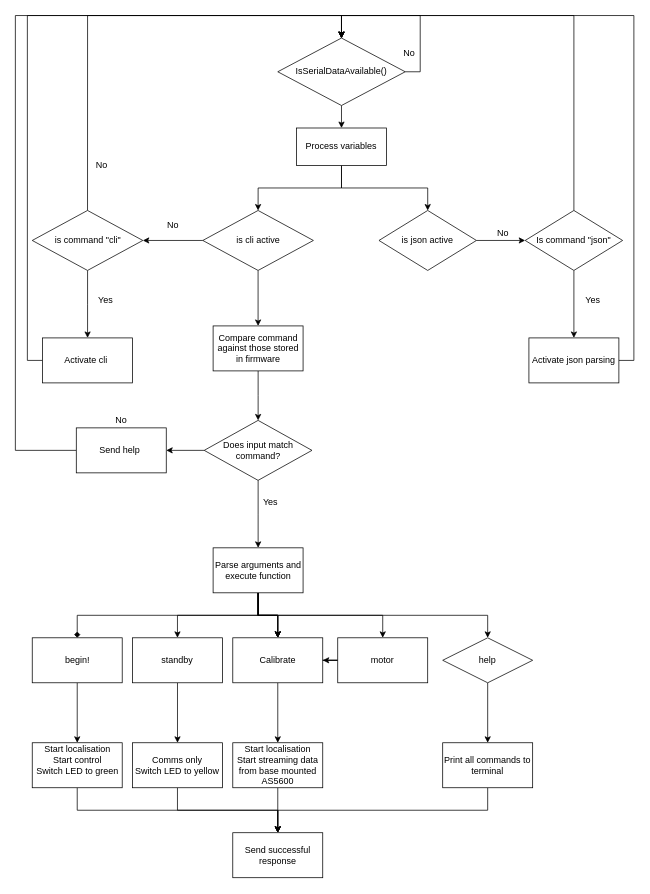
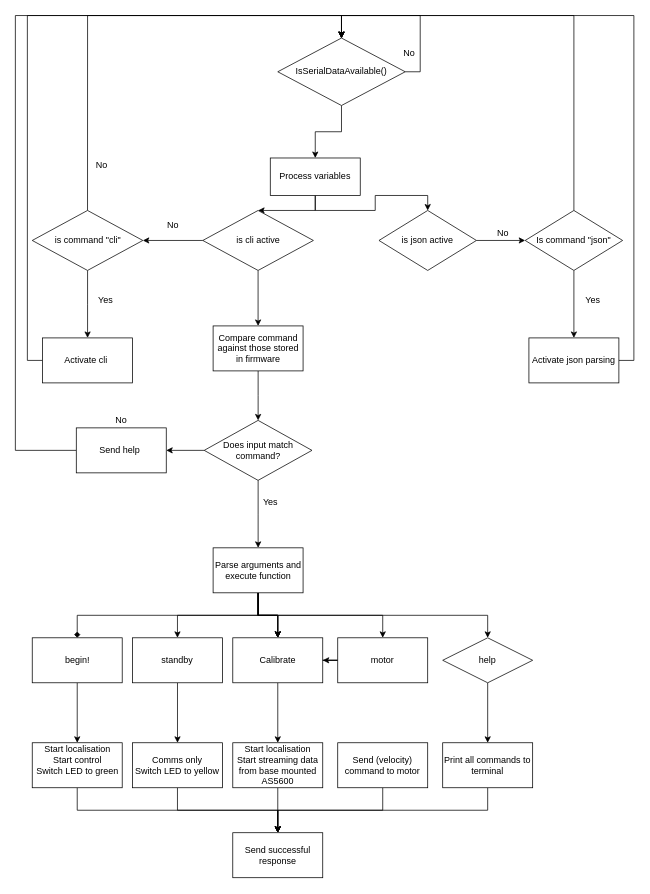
  <mxCell id="0" />
  <mxCell id="1" parent="0" />
  <mxCell id="2" style="edgeStyle=orthogonalEdgeStyle;rounded=0;orthogonalLoop=1;jettySize=auto;html=1;exitX=0.5;exitY=1;exitDx=0;exitDy=0;entryX=0.5;entryY=0;entryDx=0;entryDy=0;" parent="1" source="4" target="11" edge="1"><mxGeometry relative="1" as="geometry" /></mxCell>
  <mxCell id="3" style="edgeStyle=orthogonalEdgeStyle;rounded=0;orthogonalLoop=1;jettySize=auto;html=1;exitX=0.5;exitY=1;exitDx=0;exitDy=0;entryX=0.5;entryY=0;entryDx=0;entryDy=0;" parent="1" source="4" target="13" edge="1"><mxGeometry relative="1" as="geometry" /></mxCell>
- <mxCell id="4" value="Process variables" style="whiteSpace=wrap;html=1;" parent="1" vertex="1"><mxGeometry x="395" y="170" width="120" height="50" as="geometry" /></mxCell>
+ <mxCell id="4" value="Process variables" style="whiteSpace=wrap;html=1;" parent="1" vertex="1"><mxGeometry x="360" y="210" width="120" height="50" as="geometry" /></mxCell>
  <mxCell id="5" style="edgeStyle=orthogonalEdgeStyle;rounded=0;orthogonalLoop=1;jettySize=auto;html=1;exitX=1;exitY=0.5;exitDx=0;exitDy=0;entryX=0.5;entryY=0;entryDx=0;entryDy=0;" parent="1" source="7" target="7" edge="1"><mxGeometry relative="1" as="geometry"><mxPoint x="470" y="20" as="targetPoint" /><Array as="points"><mxPoint x="560" y="95" /><mxPoint x="560" y="20" /><mxPoint x="455" y="20" /></Array></mxGeometry></mxCell>
  <mxCell id="6" style="edgeStyle=orthogonalEdgeStyle;rounded=0;orthogonalLoop=1;jettySize=auto;html=1;exitX=0.5;exitY=1;exitDx=0;exitDy=0;entryX=0.5;entryY=0;entryDx=0;entryDy=0;" parent="1" source="7" target="4" edge="1"><mxGeometry relative="1" as="geometry" /></mxCell>
  <mxCell id="7" value="IsSerialDataAvailable()" style="rhombus;whiteSpace=wrap;html=1;" parent="1" vertex="1"><mxGeometry x="370" width="170" height="90" as="geometry" y="50" /></mxCell>
  <mxCell id="8" value="No" style="text;html=1;align=center;verticalAlign=middle;resizable=0;points=[];autosize=1;strokeColor=none;fillColor=none;" parent="1" vertex="1"><mxGeometry x="530" y="60" width="30" height="20" as="geometry" /></mxCell>
  <mxCell id="9" value="" style="edgeStyle=orthogonalEdgeStyle;rounded=0;orthogonalLoop=1;jettySize=auto;html=1;" parent="1" source="11" target="19" edge="1"><mxGeometry relative="1" as="geometry" /></mxCell>
  <mxCell id="10" style="edgeStyle=orthogonalEdgeStyle;rounded=0;orthogonalLoop=1;jettySize=auto;html=1;exitX=0.5;exitY=1;exitDx=0;exitDy=0;entryX=0.5;entryY=0;entryDx=0;entryDy=0;" parent="1" source="11" target="30" edge="1"><mxGeometry relative="1" as="geometry"><mxPoint x="344" y="420" as="targetPoint" /></mxGeometry></mxCell>
  <mxCell id="11" value="is cli active" style="rhombus;whiteSpace=wrap;html=1;" parent="1" vertex="1"><mxGeometry x="270" y="280" width="147.5" height="80" as="geometry" /></mxCell>
  <mxCell id="12" style="edgeStyle=orthogonalEdgeStyle;rounded=0;orthogonalLoop=1;jettySize=auto;html=1;exitX=1;exitY=0.5;exitDx=0;exitDy=0;entryX=0;entryY=0.5;entryDx=0;entryDy=0;" parent="1" source="13" target="16" edge="1"><mxGeometry relative="1" as="geometry"><mxPoint x="700" y="319.778" as="targetPoint" /></mxGeometry></mxCell>
  <mxCell id="13" value="is json active" style="rhombus;whiteSpace=wrap;html=1;" parent="1" vertex="1"><mxGeometry x="505" y="280" width="130" height="80" as="geometry" /></mxCell>
  <mxCell id="14" value="" style="edgeStyle=orthogonalEdgeStyle;rounded=0;orthogonalLoop=1;jettySize=auto;html=1;" parent="1" source="16" target="25" edge="1"><mxGeometry relative="1" as="geometry" /></mxCell>
  <mxCell id="15" style="edgeStyle=orthogonalEdgeStyle;rounded=0;orthogonalLoop=1;jettySize=auto;html=1;exitX=0.5;exitY=0;exitDx=0;exitDy=0;entryX=0.5;entryY=0;entryDx=0;entryDy=0;" parent="1" source="16" target="7" edge="1"><mxGeometry relative="1" as="geometry"><Array as="points"><mxPoint x="765" y="20" /><mxPoint x="455" y="20" /></Array></mxGeometry></mxCell>
  <mxCell id="16" value="Is command &quot;json&quot;" style="rhombus;whiteSpace=wrap;html=1;" parent="1" vertex="1"><mxGeometry x="700" y="280" width="130" height="80" as="geometry" /></mxCell>
  <mxCell id="17" style="edgeStyle=orthogonalEdgeStyle;rounded=0;orthogonalLoop=1;jettySize=auto;html=1;exitX=0.5;exitY=0;exitDx=0;exitDy=0;entryX=0.5;entryY=0;entryDx=0;entryDy=0;" parent="1" source="19" target="7" edge="1"><mxGeometry relative="1" as="geometry"><Array as="points"><mxPoint x="116" y="20" /><mxPoint x="455" y="20" /></Array></mxGeometry></mxCell>
  <mxCell id="18" value="" style="edgeStyle=orthogonalEdgeStyle;rounded=0;orthogonalLoop=1;jettySize=auto;html=1;" parent="1" source="19" target="23" edge="1"><mxGeometry relative="1" as="geometry" /></mxCell>
  <mxCell id="19" value="is command &quot;cli&quot;" style="rhombus;whiteSpace=wrap;html=1;" parent="1" vertex="1"><mxGeometry x="42.5" y="280" width="147.5" height="80" as="geometry" /></mxCell>
  <mxCell id="20" value="No" style="text;html=1;align=center;verticalAlign=middle;resizable=0;points=[];autosize=1;strokeColor=none;fillColor=none;" parent="1" vertex="1"><mxGeometry x="215" y="290" width="30" height="20" as="geometry" /></mxCell>
  <mxCell id="21" value="No" style="text;html=1;align=center;verticalAlign=middle;resizable=0;points=[];autosize=1;strokeColor=none;fillColor=none;" parent="1" vertex="1"><mxGeometry x="120" y="210" width="30" height="20" as="geometry" /></mxCell>
  <mxCell id="22" style="edgeStyle=orthogonalEdgeStyle;rounded=0;orthogonalLoop=1;jettySize=auto;html=1;exitX=0;exitY=0.5;exitDx=0;exitDy=0;entryX=0.5;entryY=0;entryDx=0;entryDy=0;" parent="1" source="23" target="7" edge="1"><mxGeometry relative="1" as="geometry"><Array as="points"><mxPoint x="36" y="480" /><mxPoint x="36" y="20" /><mxPoint x="455" y="20" /></Array></mxGeometry></mxCell>
  <mxCell id="23" value="Activate cli&amp;nbsp;" style="whiteSpace=wrap;html=1;" parent="1" vertex="1"><mxGeometry x="56.25" y="450" width="120" height="60" as="geometry" /></mxCell>
  <mxCell id="24" style="edgeStyle=orthogonalEdgeStyle;rounded=0;orthogonalLoop=1;jettySize=auto;html=1;exitX=1;exitY=0.5;exitDx=0;exitDy=0;entryX=0.5;entryY=0;entryDx=0;entryDy=0;" parent="1" source="25" target="7" edge="1"><mxGeometry relative="1" as="geometry"><Array as="points"><mxPoint x="845" y="480" /><mxPoint x="845" y="20" /><mxPoint x="455" y="20" /></Array></mxGeometry></mxCell>
  <mxCell id="25" value="Activate json parsing" style="whiteSpace=wrap;html=1;" parent="1" vertex="1"><mxGeometry x="705" y="450" width="120" height="60" as="geometry" /></mxCell>
  <mxCell id="26" value="No" style="text;html=1;align=center;verticalAlign=middle;resizable=0;points=[];autosize=1;strokeColor=none;fillColor=none;" parent="1" vertex="1"><mxGeometry x="655" y="300" width="30" height="20" as="geometry" /></mxCell>
  <mxCell id="27" value="Yes" style="text;html=1;align=center;verticalAlign=middle;resizable=0;points=[];autosize=1;strokeColor=none;fillColor=none;" parent="1" vertex="1"><mxGeometry x="770" y="390" width="40" height="20" as="geometry" /></mxCell>
  <mxCell id="28" value="Yes" style="text;html=1;align=center;verticalAlign=middle;resizable=0;points=[];autosize=1;strokeColor=none;fillColor=none;" parent="1" vertex="1"><mxGeometry x="120" y="390" width="40" height="20" as="geometry" /></mxCell>
  <mxCell id="29" value="" style="edgeStyle=orthogonalEdgeStyle;rounded=0;orthogonalLoop=1;jettySize=auto;html=1;" parent="1" source="30" target="34" edge="1"><mxGeometry relative="1" as="geometry" /></mxCell>
  <mxCell id="30" value="Compare command against those stored in firmware" style="whiteSpace=wrap;html=1;" parent="1" vertex="1"><mxGeometry x="283.75" y="434" width="120" height="60" as="geometry" /></mxCell>
  <mxCell id="31" style="edgeStyle=orthogonalEdgeStyle;rounded=0;orthogonalLoop=1;jettySize=auto;html=1;entryX=0.5;entryY=0;entryDx=0;entryDy=0;exitX=0;exitY=0.5;exitDx=0;exitDy=0;" parent="1" source="67" target="7" edge="1"><mxGeometry relative="1" as="geometry"><Array as="points"><mxPoint x="20" y="600" /><mxPoint x="20" y="20" /><mxPoint x="455" y="20" /></Array><mxPoint x="70" y="600" as="sourcePoint" /></mxGeometry></mxCell>
  <mxCell id="32" value="" style="edgeStyle=orthogonalEdgeStyle;rounded=0;orthogonalLoop=1;jettySize=auto;html=1;" parent="1" source="34" target="44" edge="1"><mxGeometry relative="1" as="geometry" /></mxCell>
  <mxCell id="33" style="edgeStyle=orthogonalEdgeStyle;rounded=0;orthogonalLoop=1;jettySize=auto;html=1;exitX=0;exitY=0.5;exitDx=0;exitDy=0;entryX=1;entryY=0.5;entryDx=0;entryDy=0;" parent="1" source="34" target="67" edge="1"><mxGeometry relative="1" as="geometry" /></mxCell>
  <mxCell id="34" value="Does input match command?" style="rhombus;whiteSpace=wrap;html=1;" parent="1" vertex="1"><mxGeometry x="271.88" y="560" width="143.75" height="80" as="geometry" /></mxCell>
  <mxCell id="35" value="No" style="text;html=1;align=center;verticalAlign=middle;resizable=0;points=[];autosize=1;strokeColor=none;fillColor=none;" parent="1" vertex="1"><mxGeometry x="146.25" y="550" width="30" height="20" as="geometry" /></mxCell>
  <mxCell id="36" style="edgeStyle=orthogonalEdgeStyle;rounded=0;orthogonalLoop=1;jettySize=auto;html=1;exitX=0.5;exitY=1;exitDx=0;exitDy=0;endArrow=diamond;" parent="1" source="44" target="47" edge="1"><mxGeometry relative="1" as="geometry"><mxPoint x="100" y="840" as="targetPoint" /></mxGeometry></mxCell>
  <mxCell id="37" value="" style="edgeStyle=orthogonalEdgeStyle;rounded=0;orthogonalLoop=1;jettySize=auto;html=1;" parent="1" source="44" target="51" edge="1"><mxGeometry relative="1" as="geometry" /></mxCell>
  <mxCell id="38" value="" style="edgeStyle=orthogonalEdgeStyle;rounded=0;orthogonalLoop=1;jettySize=auto;html=1;" parent="1" source="44" target="55" edge="1"><mxGeometry relative="1" as="geometry" /></mxCell>
  <mxCell id="39" value="" style="edgeStyle=orthogonalEdgeStyle;rounded=0;orthogonalLoop=1;jettySize=auto;html=1;" parent="1" source="44" target="55" edge="1"><mxGeometry relative="1" as="geometry" /></mxCell>
  <mxCell id="40" value="" style="edgeStyle=orthogonalEdgeStyle;rounded=0;orthogonalLoop=1;jettySize=auto;html=1;" parent="1" source="44" target="55" edge="1"><mxGeometry relative="1" as="geometry" /></mxCell>
  <mxCell id="41" value="" style="edgeStyle=orthogonalEdgeStyle;rounded=0;orthogonalLoop=1;jettySize=auto;html=1;" parent="1" source="44" target="55" edge="1"><mxGeometry relative="1" as="geometry" /></mxCell>
  <mxCell id="42" value="" style="edgeStyle=orthogonalEdgeStyle;rounded=0;orthogonalLoop=1;jettySize=auto;html=1;" parent="1" source="44" target="59" edge="1"><mxGeometry relative="1" as="geometry"><Array as="points"><mxPoint x="344" y="820" /><mxPoint x="510" y="820" /></Array></mxGeometry></mxCell>
  <mxCell id="43" value="" style="edgeStyle=orthogonalEdgeStyle;rounded=0;orthogonalLoop=1;jettySize=auto;html=1;" parent="1" source="44" target="63" edge="1"><mxGeometry relative="1" as="geometry"><Array as="points"><mxPoint x="344" y="820" /><mxPoint x="650" y="820" /></Array></mxGeometry></mxCell>
  <mxCell id="44" value="Parse arguments and execute function" style="whiteSpace=wrap;html=1;" parent="1" vertex="1"><mxGeometry x="283.755" y="730" width="120" height="60" as="geometry" /></mxCell>
  <mxCell id="45" value="Yes" style="text;html=1;align=center;verticalAlign=middle;resizable=0;points=[];autosize=1;strokeColor=none;fillColor=none;" parent="1" vertex="1"><mxGeometry x="340" y="660" width="40" height="20" as="geometry" /></mxCell>
  <mxCell id="46" value="" style="edgeStyle=orthogonalEdgeStyle;rounded=0;orthogonalLoop=1;jettySize=auto;html=1;" parent="1" source="47" target="49" edge="1"><mxGeometry relative="1" as="geometry" /></mxCell>
  <mxCell id="47" value="begin!" style="whiteSpace=wrap;html=1;" parent="1" vertex="1"><mxGeometry x="42.5" y="850" width="120" height="60" as="geometry" /></mxCell>
  <mxCell id="48" style="edgeStyle=orthogonalEdgeStyle;rounded=0;orthogonalLoop=1;jettySize=auto;html=1;entryX=0.5;entryY=0;entryDx=0;entryDy=0;" parent="1" source="49" target="66" edge="1"><mxGeometry relative="1" as="geometry"><Array as="points"><mxPoint x="103" y="1080" /><mxPoint x="370" y="1080" /></Array></mxGeometry></mxCell>
  <mxCell id="49" value="Start localisation&lt;br&gt;Start control&lt;br&gt;Switch LED to green&lt;br&gt;&amp;nbsp;" style="whiteSpace=wrap;html=1;" parent="1" vertex="1"><mxGeometry x="42.5" y="990" width="120" height="60" as="geometry" /></mxCell>
  <mxCell id="50" value="" style="edgeStyle=orthogonalEdgeStyle;rounded=0;orthogonalLoop=1;jettySize=auto;html=1;" parent="1" source="51" target="53" edge="1"><mxGeometry relative="1" as="geometry" /></mxCell>
  <mxCell id="51" value="standby" style="whiteSpace=wrap;html=1;" parent="1" vertex="1"><mxGeometry x="176.245" y="850" width="120" height="60" as="geometry" /></mxCell>
  <mxCell id="52" style="edgeStyle=orthogonalEdgeStyle;rounded=0;orthogonalLoop=1;jettySize=auto;html=1;entryX=0.5;entryY=0;entryDx=0;entryDy=0;" parent="1" source="53" target="66" edge="1"><mxGeometry relative="1" as="geometry"><Array as="points"><mxPoint x="236" y="1080" /><mxPoint x="370" y="1080" /></Array></mxGeometry></mxCell>
  <mxCell id="53" value="Comms only&lt;br&gt;Switch LED to yellow" style="whiteSpace=wrap;html=1;" parent="1" vertex="1"><mxGeometry x="176.245" y="990" width="120" height="60" as="geometry" /></mxCell>
  <mxCell id="54" value="" style="edgeStyle=orthogonalEdgeStyle;rounded=0;orthogonalLoop=1;jettySize=auto;html=1;" parent="1" source="55" target="57" edge="1"><mxGeometry relative="1" as="geometry" /></mxCell>
  <mxCell id="55" value="Calibrate" style="whiteSpace=wrap;html=1;" parent="1" vertex="1"><mxGeometry x="309.995" y="850" width="120" height="60" as="geometry" /></mxCell>
  <mxCell id="56" value="" style="edgeStyle=orthogonalEdgeStyle;rounded=0;orthogonalLoop=1;jettySize=auto;html=1;" parent="1" source="57" target="66" edge="1"><mxGeometry relative="1" as="geometry" /></mxCell>
  <mxCell id="57" value="Start localisation&lt;br&gt;Start streaming data from base mounted AS5600" style="whiteSpace=wrap;html=1;" parent="1" vertex="1"><mxGeometry x="309.995" y="990" width="120" height="60" as="geometry" /></mxCell>
  <mxCell id="58" value="" style="edgeStyle=orthogonalEdgeStyle;rounded=0;orthogonalLoop=1;jettySize=auto;html=1;" parent="1" source="59" target="55" edge="1"><mxGeometry relative="1" as="geometry" /></mxCell>
  <mxCell id="59" value="motor" style="whiteSpace=wrap;html=1;" parent="1" vertex="1"><mxGeometry x="449.995" y="850" width="120" height="60" as="geometry" /></mxCell>
+ <mxCell id="60" style="edgeStyle=orthogonalEdgeStyle;rounded=0;orthogonalLoop=1;jettySize=auto;html=1;exitX=0.5;exitY=1;exitDx=0;exitDy=0;entryX=0.5;entryY=0;entryDx=0;entryDy=0;" parent="1" source="61" target="66" edge="1"><mxGeometry relative="1" as="geometry" /></mxCell>
+ <mxCell id="61" value="Send (velocity) command to motor" style="whiteSpace=wrap;html=1;" parent="1" vertex="1"><mxGeometry x="449.99" y="990" width="120.01" height="60" as="geometry" /></mxCell>
  <mxCell id="62" value="" style="edgeStyle=orthogonalEdgeStyle;rounded=0;orthogonalLoop=1;jettySize=auto;html=1;" parent="1" source="63" target="65" edge="1"><mxGeometry relative="1" as="geometry" /></mxCell>
  <mxCell id="63" value="help" style="rhombus;whiteSpace=wrap;html=1;" parent="1" vertex="1"><mxGeometry x="589.995" y="850" width="120" height="60" as="geometry" /></mxCell>
  <mxCell id="64" style="edgeStyle=orthogonalEdgeStyle;rounded=0;orthogonalLoop=1;jettySize=auto;html=1;exitX=0.5;exitY=1;exitDx=0;exitDy=0;entryX=0.5;entryY=0;entryDx=0;entryDy=0;" parent="1" source="65" target="66" edge="1"><mxGeometry relative="1" as="geometry" /></mxCell>
  <mxCell id="65" value="Print all commands to terminal" style="whiteSpace=wrap;html=1;" parent="1" vertex="1"><mxGeometry x="589.995" y="990" width="120" height="60" as="geometry" /></mxCell>
  <mxCell id="66" value="Send successful response" style="whiteSpace=wrap;html=1;" parent="1" vertex="1"><mxGeometry x="309.99" y="1110" width="120" height="60" as="geometry" /></mxCell>
  <mxCell id="67" value="Send help&amp;nbsp;" style="whiteSpace=wrap;html=1;" parent="1" vertex="1"><mxGeometry x="101.25" y="570" width="120" height="60" as="geometry" /></mxCell>
